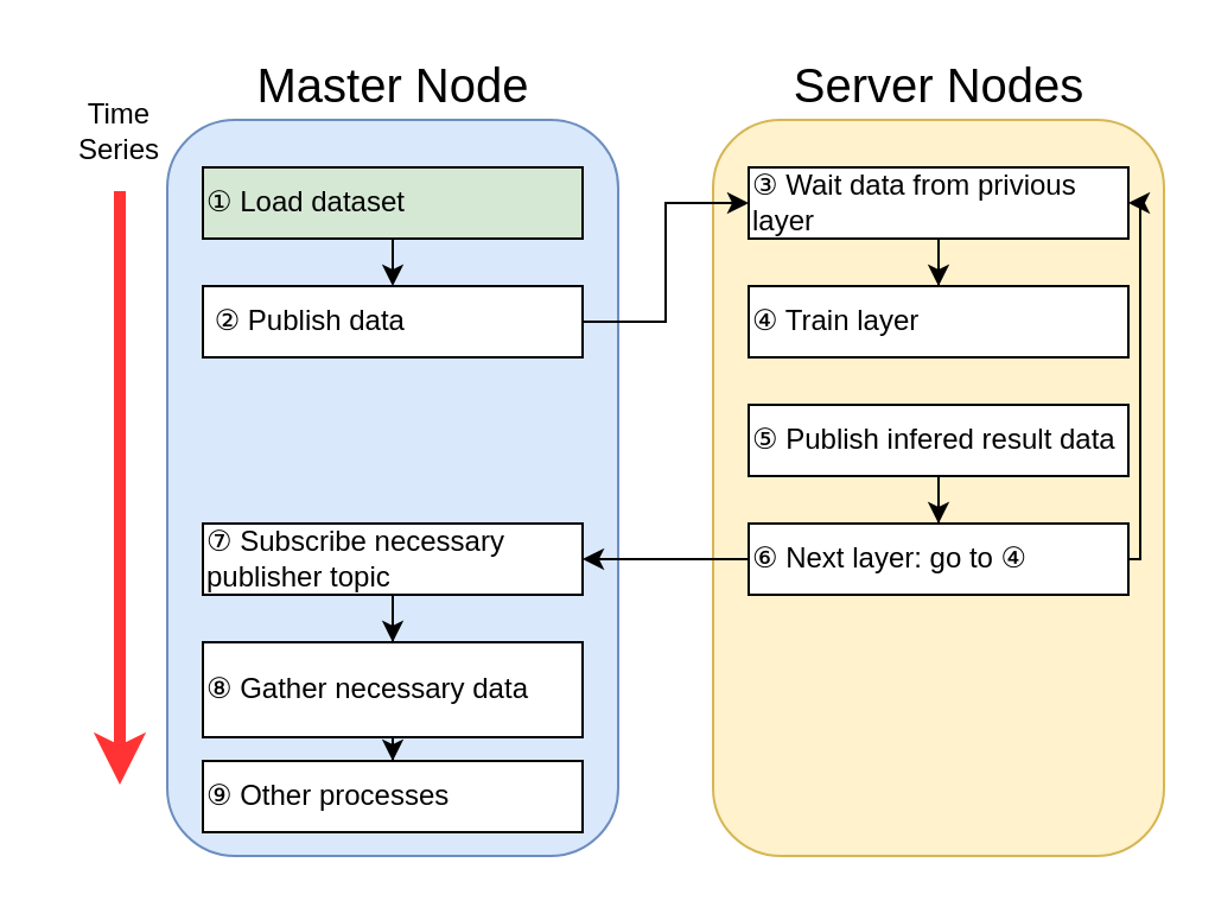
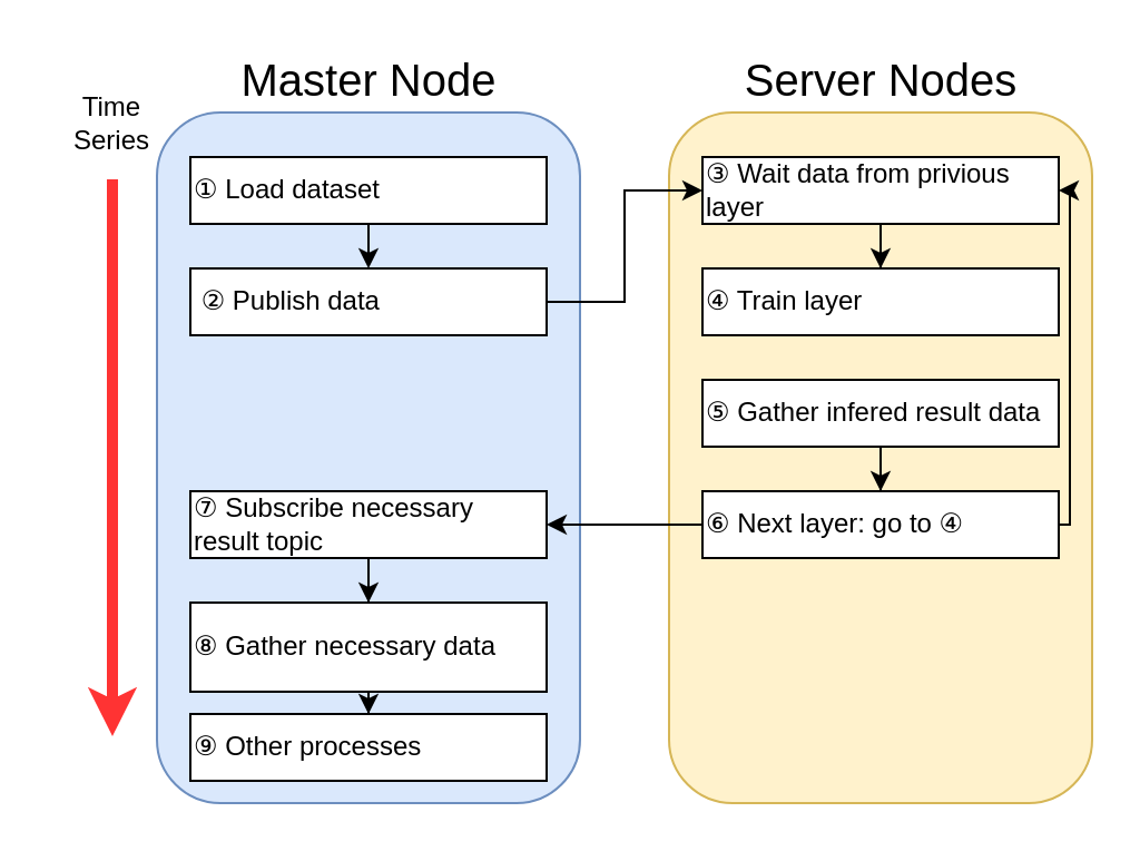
  <mxCell id="0" />
  <mxCell id="1" parent="0" />
  <mxCell id="2" value="" style="rounded=1;whiteSpace=wrap;html=1;fillColor=#dae8fc;strokeColor=#6c8ebf;" parent="1" vertex="1"><mxGeometry x="70" y="50" width="190" height="310" as="geometry" /></mxCell>
  <mxCell id="3" value="" style="rounded=1;whiteSpace=wrap;html=1;fillColor=#fff2cc;strokeColor=#d6b656;" parent="1" vertex="1"><mxGeometry x="300" y="50" width="190" height="310" as="geometry" /></mxCell>
  <mxCell id="4" value="&lt;font style=&quot;font-size: 20px;&quot;&gt;Master Node&lt;/font&gt;" style="text;html=1;strokeColor=none;fillColor=none;align=center;verticalAlign=middle;whiteSpace=wrap;rounded=0;" parent="1" vertex="1"><mxGeometry x="102.5" width="125" height="30" as="geometry" y="20" /></mxCell>
  <mxCell id="5" value="&lt;font style=&quot;font-size: 20px;&quot;&gt;Server Nodes&lt;/font&gt;" style="text;html=1;strokeColor=none;fillColor=none;align=center;verticalAlign=middle;whiteSpace=wrap;rounded=0;" parent="1" vertex="1"><mxGeometry x="332.5" width="125" height="30" as="geometry" y="20" /></mxCell>
  <mxCell id="6" style="edgeStyle=orthogonalEdgeStyle;rounded=0;orthogonalLoop=1;jettySize=auto;html=1;entryX=0.5;entryY=0;entryDx=0;entryDy=0;" parent="1" source="7" edge="1"><mxGeometry relative="1" as="geometry"><mxPoint x="165" y="120" as="targetPoint" /></mxGeometry></mxCell>
- <mxCell id="7" value="&lt;font style=&quot;font-size: 12px;&quot;&gt;① Load dataset&lt;/font&gt;" style="rounded=0;whiteSpace=wrap;html=1;align=left;fillColor=#d5e8d4;" parent="1" vertex="1"><mxGeometry x="85" y="70" width="160" height="30" as="geometry" /></mxCell>
+ <mxCell id="7" value="&lt;font style=&quot;font-size: 12px;&quot;&gt;① Load dataset&lt;/font&gt;" style="rounded=0;whiteSpace=wrap;html=1;align=left;" parent="1" vertex="1"><mxGeometry x="85" y="70" width="160" height="30" as="geometry" /></mxCell>
  <mxCell id="8" value="" style="endArrow=classic;html=1;rounded=0;strokeWidth=5;fillColor=#f8cecc;strokeColor=#FF3333;" parent="1" edge="1"><mxGeometry width="50" height="50" relative="1" as="geometry"><mxPoint x="50" y="80" as="sourcePoint" /><mxPoint x="50" y="330" as="targetPoint" /></mxGeometry></mxCell>
  <mxCell id="9" value="Time Series" style="text;html=1;strokeColor=none;fillColor=none;align=center;verticalAlign=middle;whiteSpace=wrap;rounded=0;" parent="1" vertex="1"><mxGeometry y="40" width="60" height="30" as="geometry" x="20" /></mxCell>
  <mxCell id="10" style="edgeStyle=orthogonalEdgeStyle;rounded=0;orthogonalLoop=1;jettySize=auto;html=1;entryX=0;entryY=0.5;entryDx=0;entryDy=0;" parent="1" source="11" target="15" edge="1"><mxGeometry relative="1" as="geometry" /></mxCell>
  <mxCell id="11" value="&lt;font style=&quot;font-size: 12px;&quot;&gt;&amp;nbsp;②&amp;nbsp;Publish data&lt;/font&gt;" style="rounded=0;whiteSpace=wrap;html=1;align=left;" parent="1" vertex="1"><mxGeometry x="85" y="120" width="160" height="30" as="geometry" /></mxCell>
  <mxCell id="12" style="edgeStyle=orthogonalEdgeStyle;rounded=0;orthogonalLoop=1;jettySize=auto;html=1;" parent="1" source="13" target="22" edge="1"><mxGeometry relative="1" as="geometry" /></mxCell>
  <mxCell id="13" value="&lt;font style=&quot;font-size: 12px;&quot;&gt;⑧&amp;nbsp;Gather necessary data&lt;/font&gt;" style="rounded=0;whiteSpace=wrap;html=1;align=left;" parent="1" vertex="1"><mxGeometry x="85" y="270" width="160" height="40" as="geometry" /></mxCell>
  <mxCell id="14" style="edgeStyle=orthogonalEdgeStyle;rounded=0;orthogonalLoop=1;jettySize=auto;html=1;entryX=0.5;entryY=0;entryDx=0;entryDy=0;" parent="1" source="15" target="19" edge="1"><mxGeometry relative="1" as="geometry" /></mxCell>
  <mxCell id="15" value="&lt;font style=&quot;font-size: 12px;&quot;&gt;③ Wait data from privious layer&lt;/font&gt;" style="rounded=0;whiteSpace=wrap;html=1;align=left;" parent="1" vertex="1"><mxGeometry x="315" y="70" width="160" height="30" as="geometry" /></mxCell>
  <mxCell id="16" style="edgeStyle=orthogonalEdgeStyle;rounded=0;orthogonalLoop=1;jettySize=auto;html=1;entryX=1;entryY=0.5;entryDx=0;entryDy=0;" parent="1" source="18" target="15" edge="1"><mxGeometry relative="1" as="geometry"><Array as="points"><mxPoint x="480" y="235" /><mxPoint x="480" y="85" /></Array></mxGeometry></mxCell>
  <mxCell id="17" style="edgeStyle=orthogonalEdgeStyle;rounded=0;orthogonalLoop=1;jettySize=auto;html=1;entryX=1;entryY=0.5;entryDx=0;entryDy=0;" edge="1" parent="1" source="18" target="24"><mxGeometry relative="1" as="geometry" /></mxCell>
  <mxCell id="18" value="&lt;font style=&quot;font-size: 12px;&quot;&gt;⑥ Next layer: go to&amp;nbsp;④&lt;br&gt;&lt;/font&gt;" style="rounded=0;whiteSpace=wrap;html=1;align=left;" parent="1" vertex="1"><mxGeometry x="315" y="220" width="160" height="30" as="geometry" /></mxCell>
  <mxCell id="19" value="&lt;font style=&quot;font-size: 12px;&quot;&gt;④ Train layer&lt;/font&gt;" style="rounded=0;whiteSpace=wrap;html=1;align=left;" parent="1" vertex="1"><mxGeometry x="315" y="120" width="160" height="30" as="geometry" /></mxCell>
  <mxCell id="20" style="edgeStyle=orthogonalEdgeStyle;rounded=0;orthogonalLoop=1;jettySize=auto;html=1;entryX=0.5;entryY=0;entryDx=0;entryDy=0;" parent="1" source="21" target="18" edge="1"><mxGeometry relative="1" as="geometry" /></mxCell>
- <mxCell id="21" value="&lt;font style=&quot;font-size: 12px;&quot;&gt;⑤ Publish infered result data&lt;/font&gt;" style="rounded=0;whiteSpace=wrap;html=1;align=left;" parent="1" vertex="1"><mxGeometry x="315" y="170" width="160" height="30" as="geometry" /></mxCell>
+ <mxCell id="21" value="&lt;font style=&quot;font-size: 12px;&quot;&gt;⑤ Gather infered result data&lt;/font&gt;" style="rounded=0;whiteSpace=wrap;html=1;align=left;" parent="1" vertex="1"><mxGeometry x="315" y="170" width="160" height="30" as="geometry" /></mxCell>
  <mxCell id="22" value="&lt;font style=&quot;font-size: 12px;&quot;&gt;⑨ Other processes&lt;/font&gt;" style="rounded=0;whiteSpace=wrap;html=1;align=left;" parent="1" vertex="1"><mxGeometry x="85" y="320" width="160" height="30" as="geometry" /></mxCell>
  <mxCell id="23" style="edgeStyle=orthogonalEdgeStyle;rounded=0;orthogonalLoop=1;jettySize=auto;html=1;entryX=0.5;entryY=0;entryDx=0;entryDy=0;" edge="1" parent="1" source="24" target="13"><mxGeometry relative="1" as="geometry" /></mxCell>
- <mxCell id="24" value="&lt;font style=&quot;font-size: 12px;&quot;&gt;⑦ Subscribe necessary publisher topic&lt;/font&gt;" style="rounded=0;whiteSpace=wrap;html=1;align=left;" vertex="1" parent="1"><mxGeometry x="85" y="220" width="160" height="30" as="geometry" /></mxCell>
+ <mxCell id="24" value="&lt;font style=&quot;font-size: 12px;&quot;&gt;⑦ Subscribe necessary result topic&lt;/font&gt;" style="rounded=0;whiteSpace=wrap;html=1;align=left;" vertex="1" parent="1"><mxGeometry x="85" y="220" width="160" height="30" as="geometry" /></mxCell>
